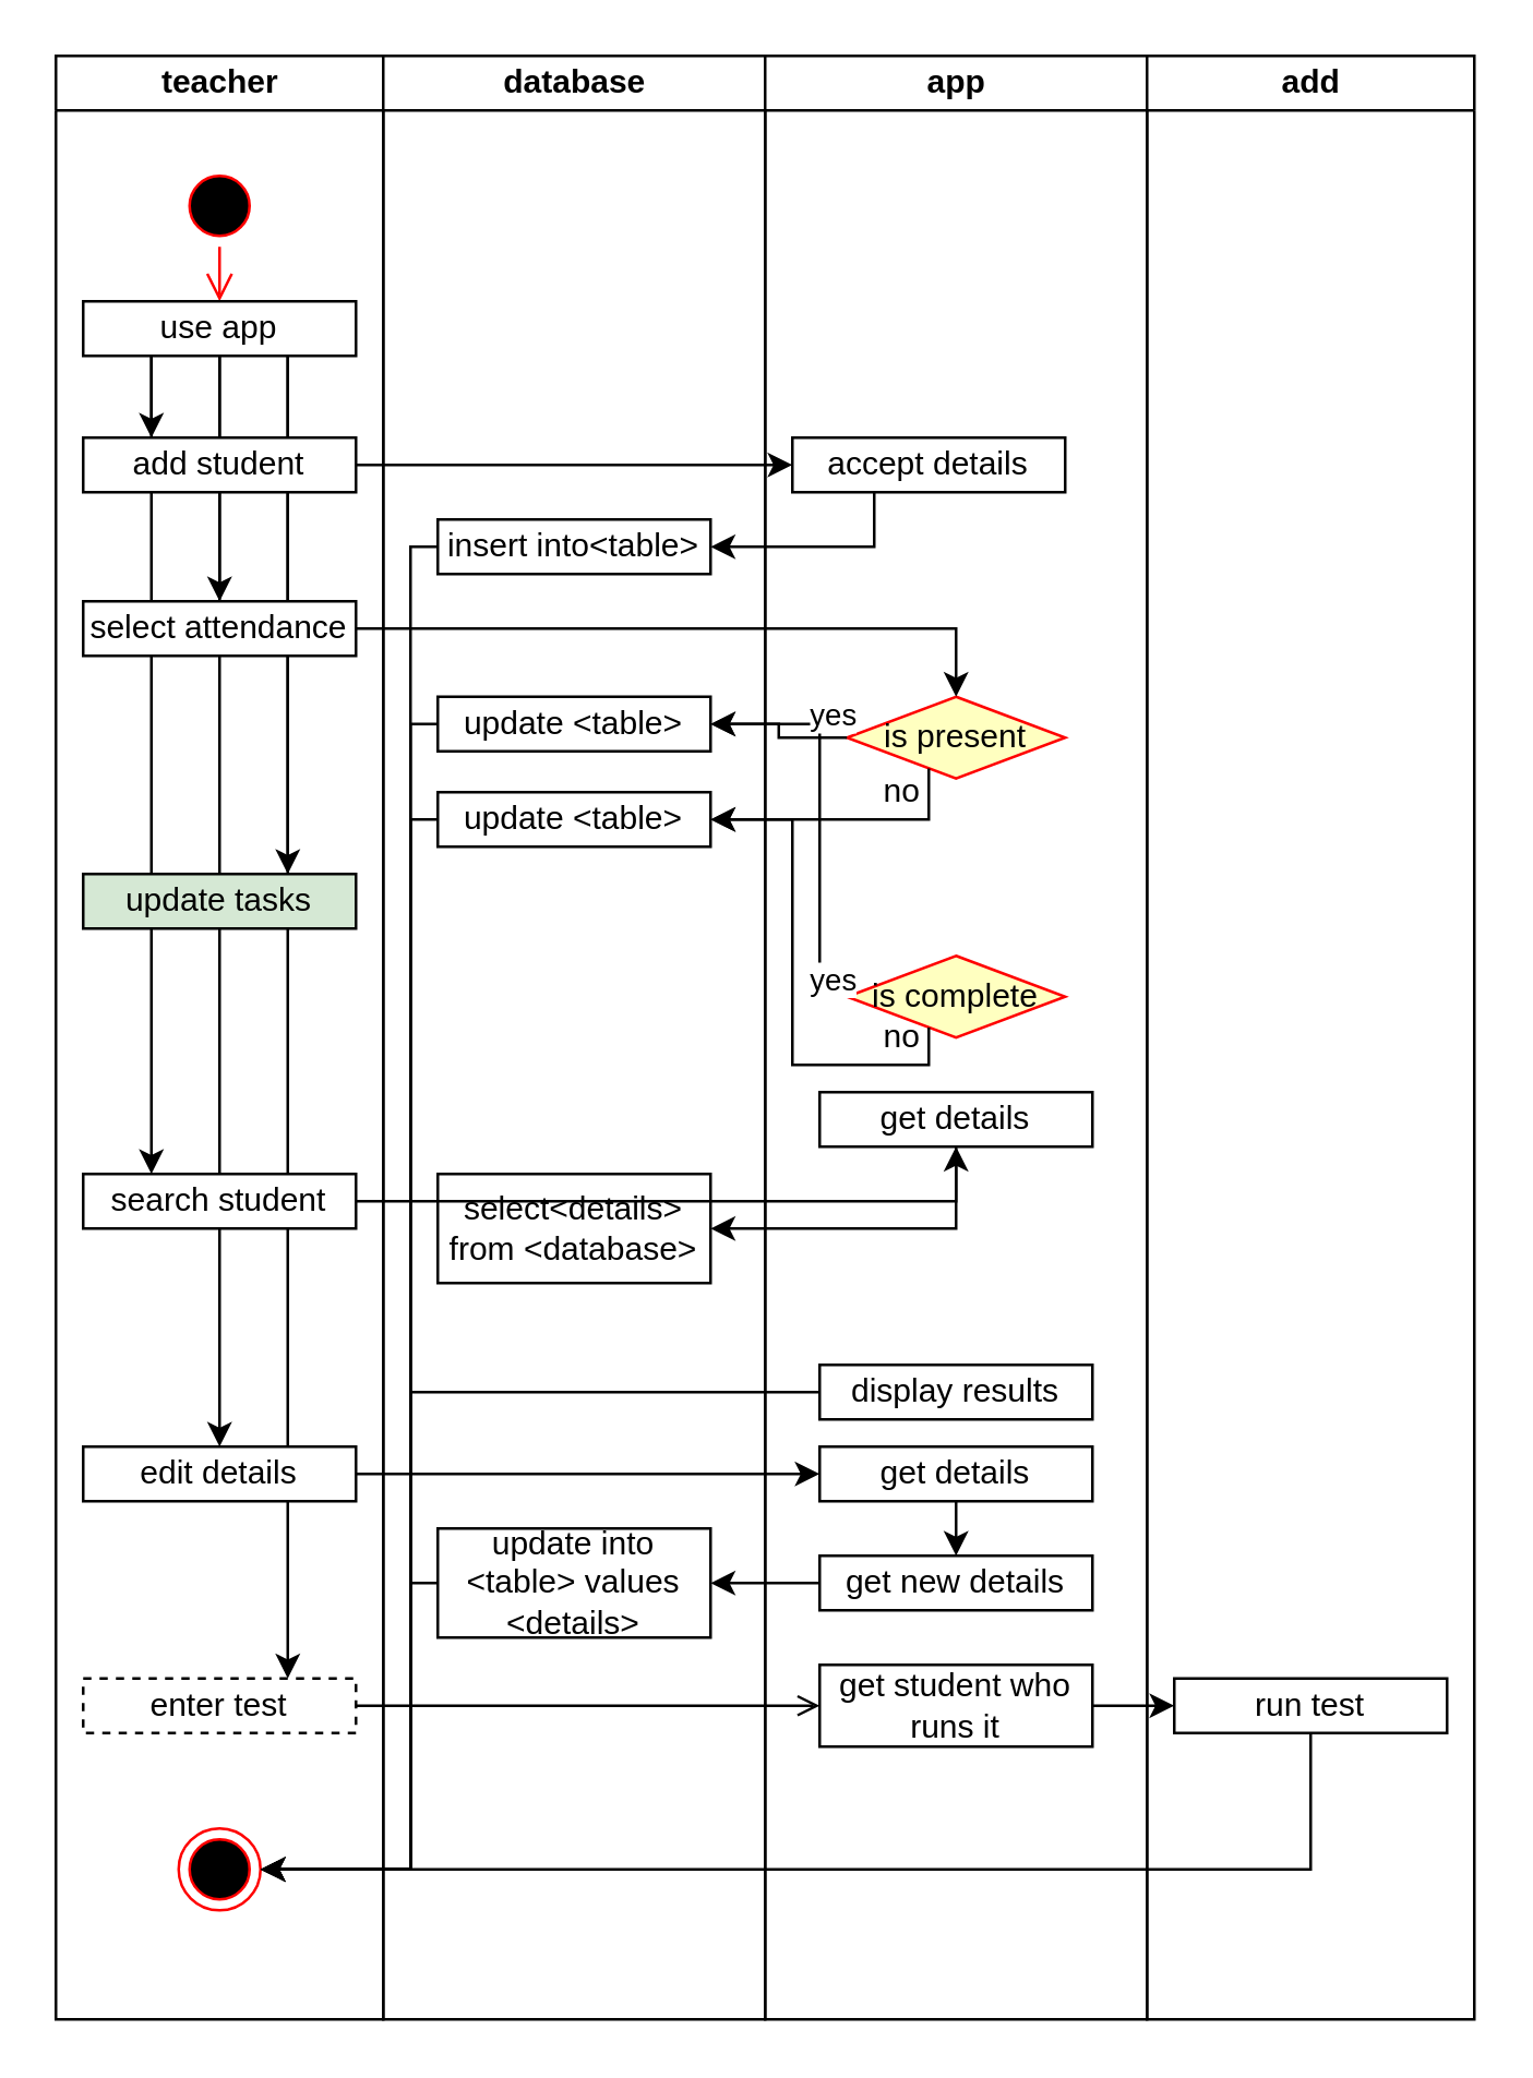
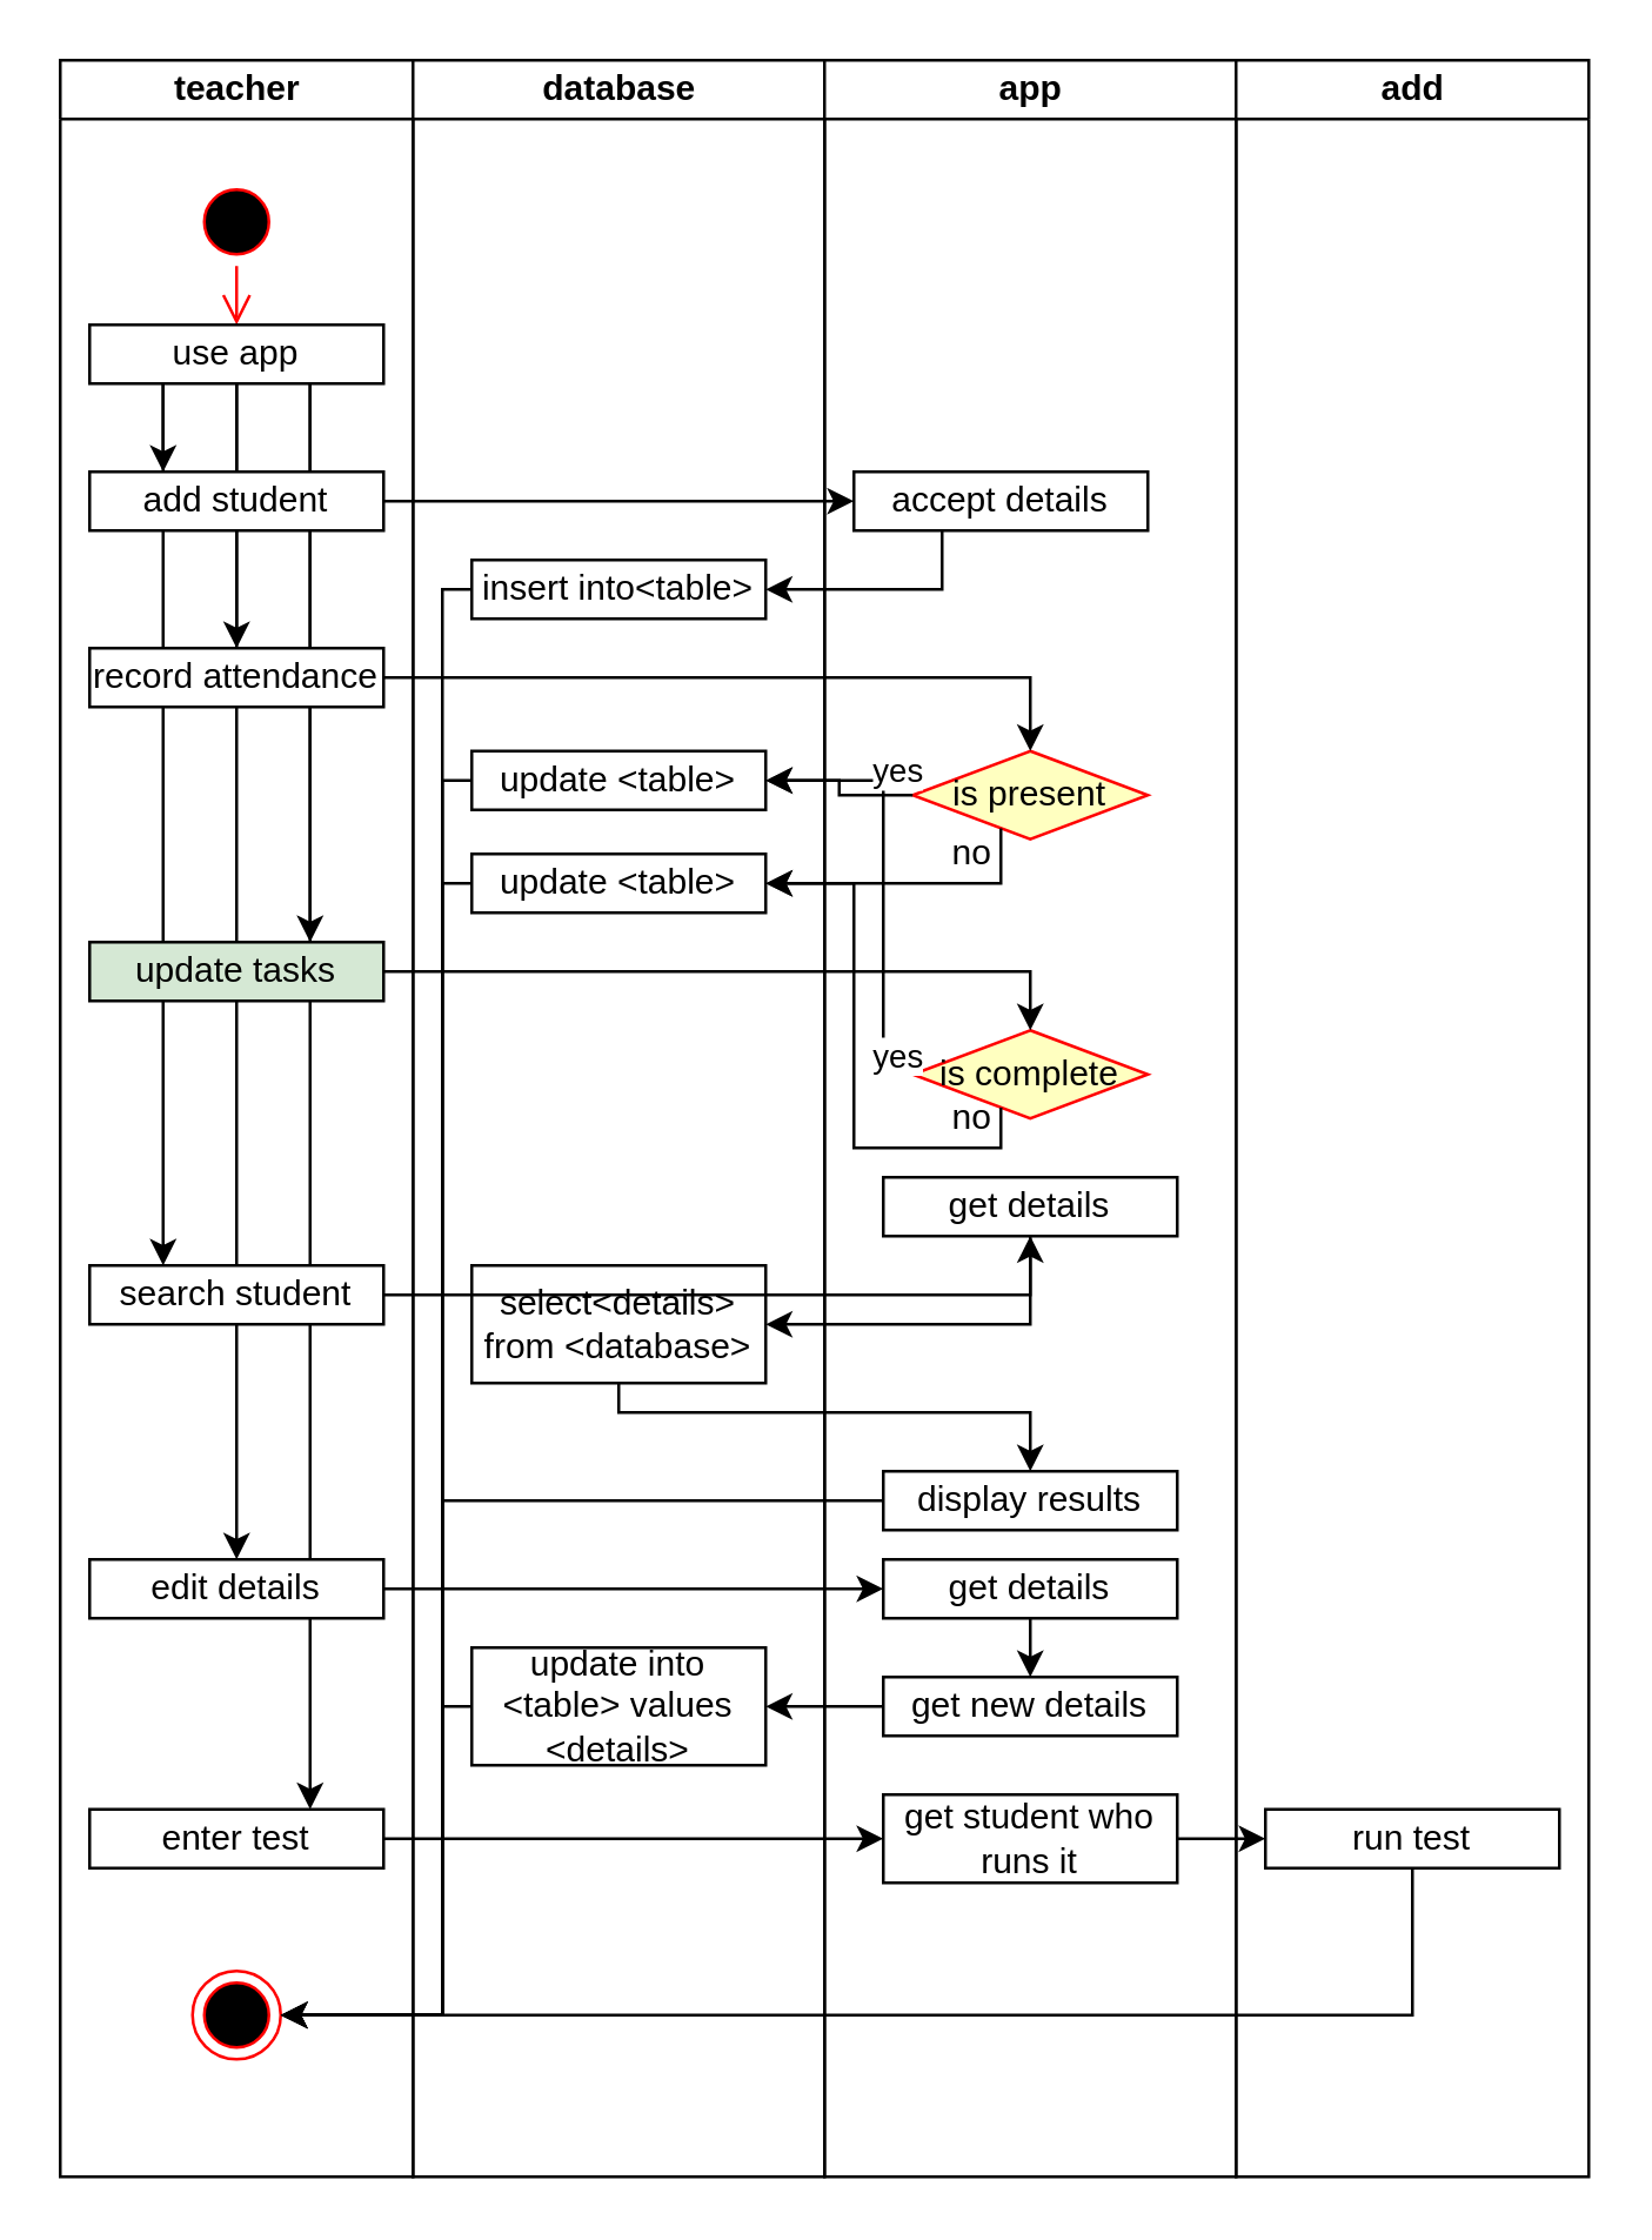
  <mxCell id="0" />
  <mxCell id="1" parent="0" />
  <mxCell id="2" value="teacher" style="swimlane;html=1;startSize=20;" vertex="1" parent="1"><mxGeometry x="20" y="20" width="120" height="720" as="geometry" /></mxCell>
  <mxCell id="3" value="" style="ellipse;html=1;shape=startState;fillColor=#000000;strokeColor=#ff0000;" vertex="1" parent="2"><mxGeometry x="45" y="40" width="30" height="30" as="geometry" /></mxCell>
  <mxCell id="4" value="" style="edgeStyle=orthogonalEdgeStyle;html=1;verticalAlign=bottom;endArrow=open;endSize=8;strokeColor=#ff0000;" edge="1" source="3" parent="2" target="11"><mxGeometry relative="1" as="geometry"><mxPoint x="60" y="100" as="targetPoint" /></mxGeometry></mxCell>
  <mxCell id="5" style="edgeStyle=orthogonalEdgeStyle;rounded=0;orthogonalLoop=1;jettySize=auto;html=1;" edge="1" parent="2" source="11" target="13"><mxGeometry relative="1" as="geometry" /></mxCell>
  <mxCell id="6" style="edgeStyle=orthogonalEdgeStyle;rounded=0;orthogonalLoop=1;jettySize=auto;html=1;exitX=0.25;exitY=1;exitDx=0;exitDy=0;entryX=0.25;entryY=0;entryDx=0;entryDy=0;" edge="1" parent="2" source="11" target="12"><mxGeometry relative="1" as="geometry" /></mxCell>
  <mxCell id="7" style="edgeStyle=orthogonalEdgeStyle;rounded=0;orthogonalLoop=1;jettySize=auto;html=1;exitX=0.75;exitY=1;exitDx=0;exitDy=0;entryX=0.75;entryY=0;entryDx=0;entryDy=0;" edge="1" parent="2" source="11" target="14"><mxGeometry relative="1" as="geometry" /></mxCell>
  <mxCell id="8" style="edgeStyle=orthogonalEdgeStyle;rounded=0;orthogonalLoop=1;jettySize=auto;html=1;exitX=0.25;exitY=1;exitDx=0;exitDy=0;entryX=0.25;entryY=0;entryDx=0;entryDy=0;" edge="1" parent="2" source="11" target="15"><mxGeometry relative="1" as="geometry" /></mxCell>
  <mxCell id="9" style="edgeStyle=orthogonalEdgeStyle;rounded=0;orthogonalLoop=1;jettySize=auto;html=1;exitX=0.5;exitY=1;exitDx=0;exitDy=0;entryX=0.5;entryY=0;entryDx=0;entryDy=0;" edge="1" parent="2" source="11" target="16"><mxGeometry relative="1" as="geometry" /></mxCell>
  <mxCell id="10" style="edgeStyle=orthogonalEdgeStyle;rounded=0;orthogonalLoop=1;jettySize=auto;html=1;exitX=0.75;exitY=1;exitDx=0;exitDy=0;entryX=0.75;entryY=0;entryDx=0;entryDy=0;" edge="1" parent="2" source="11" target="17"><mxGeometry relative="1" as="geometry" /></mxCell>
  <mxCell id="11" value="use app" style="rounded=0;whiteSpace=wrap;html=1;" vertex="1" parent="2"><mxGeometry x="10" y="90" width="100" height="20" as="geometry" /></mxCell>
  <mxCell id="12" value="add student" style="rounded=0;whiteSpace=wrap;html=1;" vertex="1" parent="2"><mxGeometry x="10" y="140" width="100" height="20" as="geometry" /></mxCell>
- <mxCell id="13" value="select attendance" style="rounded=0;whiteSpace=wrap;html=1;" vertex="1" parent="2"><mxGeometry x="10" y="200" width="100" height="20" as="geometry" /></mxCell>
+ <mxCell id="13" value="record attendance" style="rounded=0;whiteSpace=wrap;html=1;" vertex="1" parent="2"><mxGeometry x="10" y="200" width="100" height="20" as="geometry" /></mxCell>
  <mxCell id="14" value="update tasks" style="rounded=0;whiteSpace=wrap;html=1;fillColor=#d5e8d4;" vertex="1" parent="2"><mxGeometry x="10" y="300" width="100" height="20" as="geometry" /></mxCell>
  <mxCell id="15" value="search student" style="rounded=0;whiteSpace=wrap;html=1;" vertex="1" parent="2"><mxGeometry x="10" y="410" width="100" height="20" as="geometry" /></mxCell>
  <mxCell id="16" value="edit details&lt;span style=&quot;color: rgba(0 , 0 , 0 , 0) ; font-family: monospace ; font-size: 0px&quot;&gt;%3CmxGraphModel%3E%3Croot%3E%3CmxCell%20id%3D%220%22%2F%3E%3CmxCell%20id%3D%221%22%20parent%3D%220%22%2F%3E%3CmxCell%20id%3D%222%22%20value%3D%22search%20student%22%20style%3D%22rounded%3D0%3BwhiteSpace%3Dwrap%3Bhtml%3D1%3B%22%20vertex%3D%221%22%20parent%3D%221%22%3E%3CmxGeometry%20x%3D%2290%22%20y%3D%22340%22%20width%3D%22100%22%20height%3D%2220%22%20as%3D%22geometry%22%2F%3E%3C%2FmxCell%3E%3C%2Froot%3E%3C%2FmxGraphModel%3E&lt;/span&gt;" style="rounded=0;whiteSpace=wrap;html=1;" vertex="1" parent="2"><mxGeometry x="10" y="510" width="100" height="20" as="geometry" /></mxCell>
- <mxCell id="17" value="enter test" style="rounded=0;whiteSpace=wrap;html=1;dashed=1;" vertex="1" parent="2"><mxGeometry x="10" y="595" width="100" height="20" as="geometry" /></mxCell>
+ <mxCell id="17" value="enter test" style="rounded=0;whiteSpace=wrap;html=1;" vertex="1" parent="2"><mxGeometry x="10" y="595" width="100" height="20" as="geometry" /></mxCell>
  <mxCell id="18" value="" style="ellipse;html=1;shape=endState;fillColor=#000000;strokeColor=#ff0000;" vertex="1" parent="2"><mxGeometry x="45" y="650" width="30" height="30" as="geometry" /></mxCell>
  <mxCell id="19" value="database" style="swimlane;html=1;startSize=20;" vertex="1" parent="1"><mxGeometry x="140" y="20" width="140" height="720" as="geometry" /></mxCell>
  <mxCell id="20" value="insert into&amp;lt;table&amp;gt;" style="rounded=0;whiteSpace=wrap;html=1;" vertex="1" parent="19"><mxGeometry x="20" y="170" width="100" height="20" as="geometry" /></mxCell>
  <mxCell id="21" value="&lt;span&gt;update &amp;lt;table&amp;gt;&lt;/span&gt;" style="rounded=0;whiteSpace=wrap;html=1;" vertex="1" parent="19"><mxGeometry x="20" y="235" width="100" height="20" as="geometry" /></mxCell>
  <mxCell id="22" value="update &amp;lt;table&amp;gt;" style="rounded=0;whiteSpace=wrap;html=1;" vertex="1" parent="19"><mxGeometry x="20" y="270" width="100" height="20" as="geometry" /></mxCell>
  <mxCell id="23" value="select&amp;lt;details&amp;gt; from &amp;lt;database&amp;gt;" style="rounded=0;whiteSpace=wrap;html=1;" vertex="1" parent="19"><mxGeometry x="20" y="410" width="100" height="40" as="geometry" /></mxCell>
  <mxCell id="24" value="update into &amp;lt;table&amp;gt; values &amp;lt;details&amp;gt;" style="rounded=0;whiteSpace=wrap;html=1;" vertex="1" parent="19"><mxGeometry x="20" y="540" width="100" height="40" as="geometry" /></mxCell>
  <mxCell id="25" value="app" style="swimlane;html=1;startSize=20;" vertex="1" parent="1"><mxGeometry x="280" y="20" width="140" height="720" as="geometry" /></mxCell>
  <mxCell id="26" value="accept details" style="rounded=0;whiteSpace=wrap;html=1;" vertex="1" parent="25"><mxGeometry x="10" y="140" width="100" height="20" as="geometry" /></mxCell>
  <mxCell id="27" value="is present" style="rhombus;whiteSpace=wrap;html=1;fillColor=#ffffc0;strokeColor=#ff0000;" vertex="1" parent="25"><mxGeometry x="30" y="235" width="80" height="30" as="geometry" /></mxCell>
  <mxCell id="28" value="is complete" style="rhombus;whiteSpace=wrap;html=1;fillColor=#ffffc0;strokeColor=#ff0000;" vertex="1" parent="25"><mxGeometry x="30" y="330" width="80" height="30" as="geometry" /></mxCell>
  <mxCell id="29" value="get details" style="rounded=0;whiteSpace=wrap;html=1;" vertex="1" parent="25"><mxGeometry x="20" y="380" width="100" height="20" as="geometry" /></mxCell>
  <mxCell id="30" value="display results" style="rounded=0;whiteSpace=wrap;html=1;" vertex="1" parent="25"><mxGeometry x="20" y="480" width="100" height="20" as="geometry" /></mxCell>
  <mxCell id="31" value="get details" style="rounded=0;whiteSpace=wrap;html=1;" vertex="1" parent="25"><mxGeometry x="20" y="510" width="100" height="20" as="geometry" /></mxCell>
  <mxCell id="32" value="get new details" style="rounded=0;whiteSpace=wrap;html=1;" vertex="1" parent="25"><mxGeometry x="20" y="550" width="100" height="20" as="geometry" /></mxCell>
  <mxCell id="33" value="get student who runs it" style="rounded=0;whiteSpace=wrap;html=1;" vertex="1" parent="25"><mxGeometry x="20" y="590" width="100" height="30" as="geometry" /></mxCell>
  <mxCell id="34" style="edgeStyle=orthogonalEdgeStyle;rounded=0;orthogonalLoop=1;jettySize=auto;html=1;entryX=0;entryY=0.5;entryDx=0;entryDy=0;" edge="1" parent="1" source="12" target="26"><mxGeometry relative="1" as="geometry" /></mxCell>
  <mxCell id="35" style="edgeStyle=orthogonalEdgeStyle;rounded=0;orthogonalLoop=1;jettySize=auto;html=1;entryX=1;entryY=0.5;entryDx=0;entryDy=0;" edge="1" parent="1" source="26" target="20"><mxGeometry relative="1" as="geometry"><mxPoint x="320" y="230" as="targetPoint" /><Array as="points"><mxPoint x="320" y="200" /></Array></mxGeometry></mxCell>
  <mxCell id="36" style="edgeStyle=orthogonalEdgeStyle;rounded=0;orthogonalLoop=1;jettySize=auto;html=1;" edge="1" parent="1" source="13" target="27"><mxGeometry relative="1" as="geometry" /></mxCell>
  <mxCell id="37" value="" style="edgeStyle=orthogonalEdgeStyle;rounded=0;orthogonalLoop=1;jettySize=auto;html=1;entryX=1;entryY=0.5;entryDx=0;entryDy=0;" edge="1" parent="1" source="27" target="21"><mxGeometry relative="1" as="geometry"><mxPoint x="240" y="265" as="targetPoint" /></mxGeometry></mxCell>
+ <mxCell id="38" style="edgeStyle=orthogonalEdgeStyle;rounded=0;orthogonalLoop=1;jettySize=auto;html=1;" edge="1" parent="1" source="14" target="28"><mxGeometry relative="1" as="geometry" /></mxCell>
  <mxCell id="39" value="" style="edgeStyle=orthogonalEdgeStyle;rounded=0;orthogonalLoop=1;jettySize=auto;html=1;entryX=1;entryY=0.5;entryDx=0;entryDy=0;" edge="1" parent="1" source="28" target="21"><mxGeometry relative="1" as="geometry"><Array as="points"><mxPoint x="300" y="365" /><mxPoint x="300" y="265" /></Array></mxGeometry></mxCell>
  <mxCell id="40" value="yes" style="edgeLabel;html=1;align=center;verticalAlign=middle;resizable=0;points=[];" vertex="1" connectable="0" parent="39"><mxGeometry x="-0.773" y="-4" relative="1" as="geometry"><mxPoint as="offset" /></mxGeometry></mxCell>
  <mxCell id="41" value="yes" style="edgeLabel;html=1;align=center;verticalAlign=middle;resizable=0;points=[];" vertex="1" connectable="0" parent="39"><mxGeometry x="0.467" y="-6" relative="1" as="geometry"><mxPoint x="4" y="2" as="offset" /></mxGeometry></mxCell>
  <mxCell id="42" value="" style="edgeStyle=orthogonalEdgeStyle;rounded=0;orthogonalLoop=1;jettySize=auto;html=1;entryX=1;entryY=0.5;entryDx=0;entryDy=0;" edge="1" parent="1" source="27" target="22"><mxGeometry relative="1" as="geometry"><Array as="points"><mxPoint x="340" y="300" /></Array></mxGeometry></mxCell>
  <mxCell id="43" value="" style="edgeStyle=orthogonalEdgeStyle;rounded=0;orthogonalLoop=1;jettySize=auto;html=1;entryX=1;entryY=0.5;entryDx=0;entryDy=0;" edge="1" parent="1" source="28" target="22"><mxGeometry relative="1" as="geometry"><Array as="points"><mxPoint x="340" y="390" /><mxPoint x="290" y="390" /><mxPoint x="290" y="300" /></Array></mxGeometry></mxCell>
  <mxCell id="44" value="no" style="text;html=1;align=center;verticalAlign=middle;resizable=0;points=[];autosize=1;" vertex="1" parent="1"><mxGeometry x="315" y="370" width="30" height="20" as="geometry" /></mxCell>
  <mxCell id="45" value="no" style="text;html=1;align=center;verticalAlign=middle;resizable=0;points=[];autosize=1;" vertex="1" parent="1"><mxGeometry x="315" y="280" width="30" height="20" as="geometry" /></mxCell>
  <mxCell id="46" style="edgeStyle=orthogonalEdgeStyle;rounded=0;orthogonalLoop=1;jettySize=auto;html=1;" edge="1" parent="1" source="15" target="29"><mxGeometry relative="1" as="geometry"><mxPoint x="270" y="410" as="targetPoint" /></mxGeometry></mxCell>
  <mxCell id="47" style="edgeStyle=orthogonalEdgeStyle;rounded=0;orthogonalLoop=1;jettySize=auto;html=1;" edge="1" parent="1" source="29" target="23"><mxGeometry relative="1" as="geometry"><Array as="points"><mxPoint x="350" y="450" /></Array></mxGeometry></mxCell>
+ <mxCell id="48" style="edgeStyle=orthogonalEdgeStyle;rounded=0;orthogonalLoop=1;jettySize=auto;html=1;" edge="1" parent="1" source="23" target="30"><mxGeometry relative="1" as="geometry"><Array as="points"><mxPoint x="210" y="480" /><mxPoint x="350" y="480" /></Array></mxGeometry></mxCell>
  <mxCell id="49" style="edgeStyle=orthogonalEdgeStyle;rounded=0;orthogonalLoop=1;jettySize=auto;html=1;entryX=0;entryY=0.5;entryDx=0;entryDy=0;" edge="1" parent="1" source="16" target="31"><mxGeometry relative="1" as="geometry"><mxPoint x="270" y="540" as="targetPoint" /></mxGeometry></mxCell>
  <mxCell id="50" style="edgeStyle=orthogonalEdgeStyle;rounded=0;orthogonalLoop=1;jettySize=auto;html=1;" edge="1" parent="1" source="31"><mxGeometry relative="1" as="geometry"><mxPoint x="350" y="570" as="targetPoint" /></mxGeometry></mxCell>
  <mxCell id="51" style="edgeStyle=orthogonalEdgeStyle;rounded=0;orthogonalLoop=1;jettySize=auto;html=1;" edge="1" parent="1" source="32" target="24"><mxGeometry relative="1" as="geometry" /></mxCell>
- <mxCell id="52" style="edgeStyle=orthogonalEdgeStyle;rounded=0;orthogonalLoop=1;jettySize=auto;html=1;endArrow=open;" edge="1" parent="1" source="17" target="33"><mxGeometry relative="1" as="geometry" /></mxCell>
+ <mxCell id="52" style="edgeStyle=orthogonalEdgeStyle;rounded=0;orthogonalLoop=1;jettySize=auto;html=1;" edge="1" parent="1" source="17" target="33"><mxGeometry relative="1" as="geometry" /></mxCell>
  <mxCell id="53" value="add" style="swimlane;html=1;startSize=20;" vertex="1" parent="1"><mxGeometry x="420" y="20" width="120" height="720" as="geometry" /></mxCell>
  <mxCell id="54" value="run test" style="rounded=0;whiteSpace=wrap;html=1;" vertex="1" parent="53"><mxGeometry x="10" y="595" width="100" height="20" as="geometry" /></mxCell>
  <mxCell id="55" style="edgeStyle=orthogonalEdgeStyle;rounded=0;orthogonalLoop=1;jettySize=auto;html=1;" edge="1" parent="1" source="33" target="54"><mxGeometry relative="1" as="geometry" /></mxCell>
  <mxCell id="56" style="edgeStyle=orthogonalEdgeStyle;rounded=0;orthogonalLoop=1;jettySize=auto;html=1;" edge="1" parent="1" source="54" target="18"><mxGeometry relative="1" as="geometry"><Array as="points"><mxPoint x="480" y="685" /></Array></mxGeometry></mxCell>
  <mxCell id="57" style="edgeStyle=orthogonalEdgeStyle;rounded=0;orthogonalLoop=1;jettySize=auto;html=1;" edge="1" parent="1" source="24" target="18"><mxGeometry relative="1" as="geometry"><Array as="points"><mxPoint x="150" y="580" /><mxPoint x="150" y="685" /></Array></mxGeometry></mxCell>
  <mxCell id="58" style="edgeStyle=orthogonalEdgeStyle;rounded=0;orthogonalLoop=1;jettySize=auto;html=1;" edge="1" parent="1" source="30" target="18"><mxGeometry relative="1" as="geometry"><Array as="points"><mxPoint x="150" y="510" /><mxPoint x="150" y="685" /></Array></mxGeometry></mxCell>
  <mxCell id="59" style="edgeStyle=orthogonalEdgeStyle;rounded=0;orthogonalLoop=1;jettySize=auto;html=1;" edge="1" parent="1" source="22" target="18"><mxGeometry relative="1" as="geometry"><Array as="points"><mxPoint x="150" y="300" /><mxPoint x="150" y="685" /></Array></mxGeometry></mxCell>
  <mxCell id="60" style="edgeStyle=orthogonalEdgeStyle;rounded=0;orthogonalLoop=1;jettySize=auto;html=1;" edge="1" parent="1" source="21" target="18"><mxGeometry relative="1" as="geometry"><Array as="points"><mxPoint x="150" y="265" /><mxPoint x="150" y="685" /></Array></mxGeometry></mxCell>
  <mxCell id="61" style="edgeStyle=orthogonalEdgeStyle;rounded=0;orthogonalLoop=1;jettySize=auto;html=1;" edge="1" parent="1" source="20" target="18"><mxGeometry relative="1" as="geometry"><Array as="points"><mxPoint x="150" y="200" /><mxPoint x="150" y="685" /></Array></mxGeometry></mxCell>
